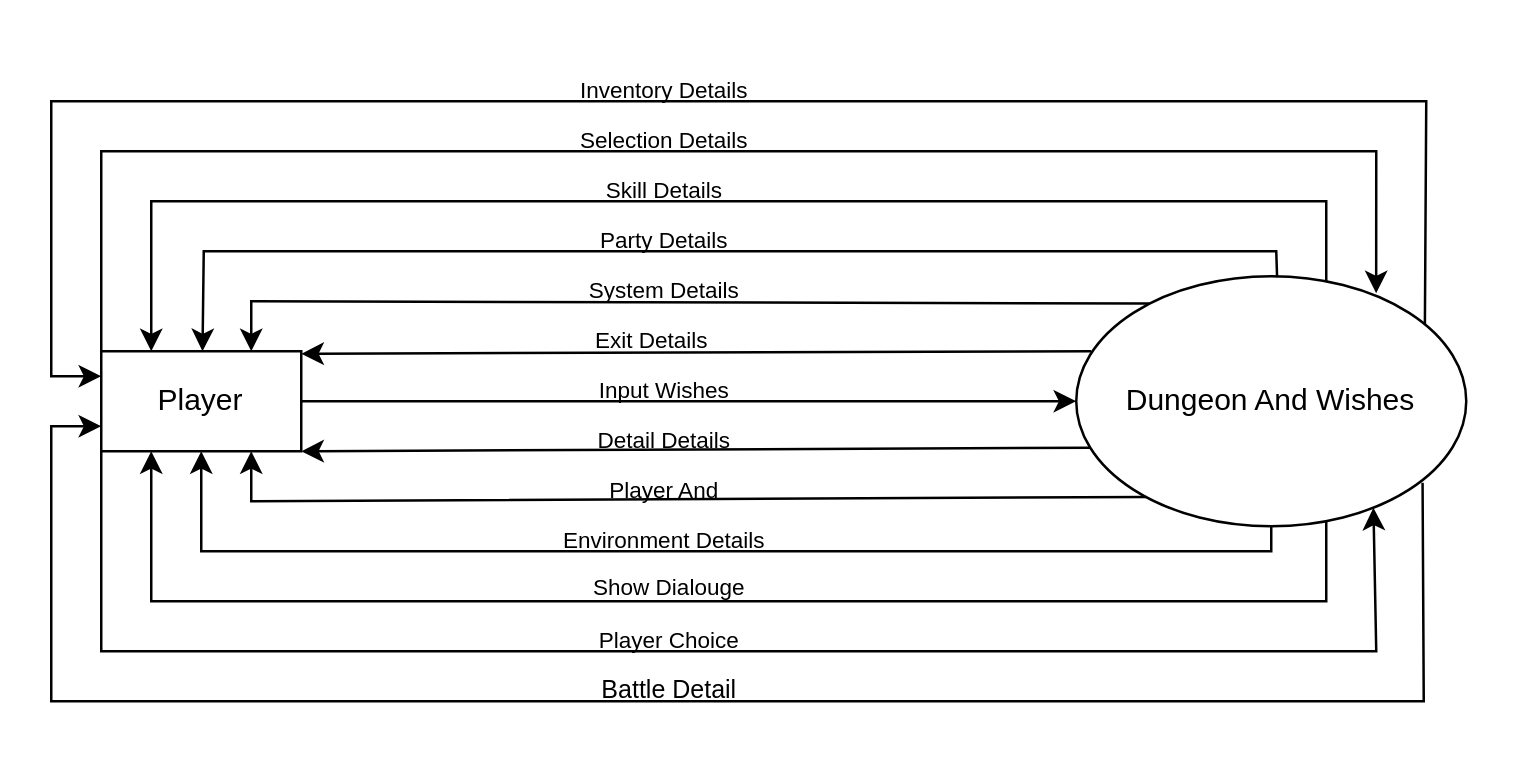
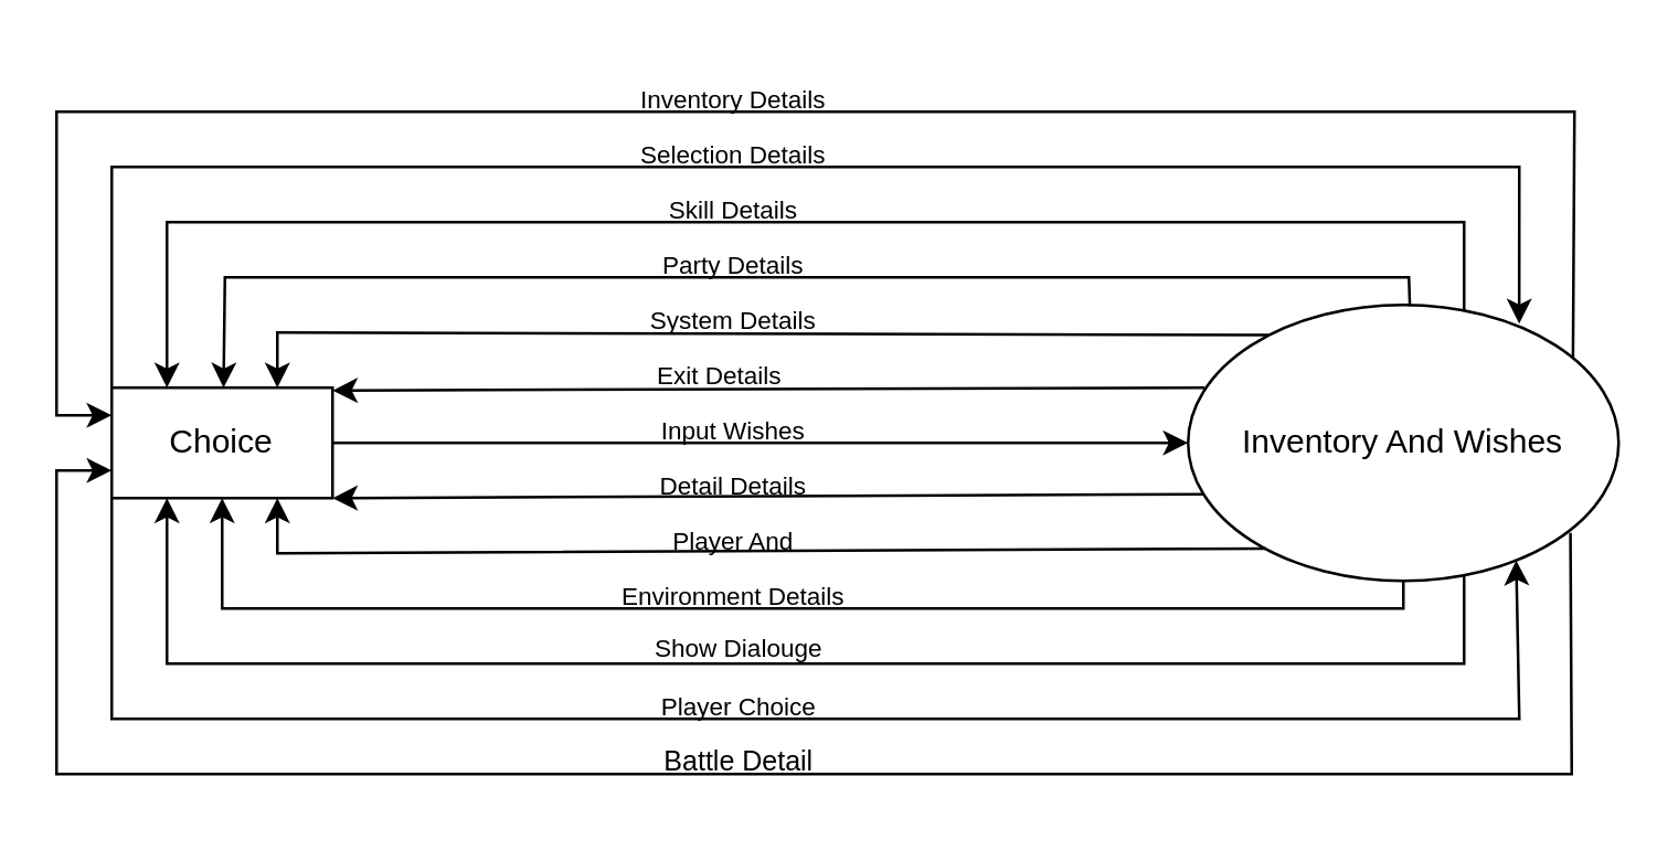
  <mxCell id="0" />
  <mxCell id="1" parent="0" />
- <mxCell id="2" value="Dungeon And Wishes" style="ellipse;whiteSpace=wrap;html=1;" vertex="1" parent="1"><mxGeometry x="430" y="110" width="156" height="100" as="geometry" /></mxCell>
- <mxCell id="3" value="Player" style="rounded=0;whiteSpace=wrap;html=1;" vertex="1" parent="1"><mxGeometry x="40" y="140" width="80" height="40" as="geometry" /></mxCell>
+ <mxCell id="2" value="Inventory And Wishes" style="ellipse;whiteSpace=wrap;html=1;" vertex="1" parent="1"><mxGeometry x="430" y="110" width="156" height="100" as="geometry" /></mxCell>
+ <mxCell id="3" value="Choice" style="rounded=0;whiteSpace=wrap;html=1;" vertex="1" parent="1"><mxGeometry x="40" y="140" width="80" height="40" as="geometry" /></mxCell>
  <mxCell id="4" value="" style="endArrow=classic;html=1;rounded=0;entryX=0;entryY=0.5;entryDx=0;entryDy=0;" edge="1" parent="1" target="2"><mxGeometry width="50" height="50" relative="1" as="geometry"><mxPoint x="120" y="160" as="sourcePoint" /><mxPoint x="170" y="110" as="targetPoint" /></mxGeometry></mxCell>
  <mxCell id="5" value="&lt;font style=&quot;font-size: 9px;&quot;&gt;Input Wishes&lt;/font&gt;" style="text;html=1;align=center;verticalAlign=middle;resizable=0;points=[];autosize=1;strokeColor=none;fillColor=none;" vertex="1" parent="1"><mxGeometry x="230" y="140" width="70" height="30" as="geometry" /></mxCell>
  <mxCell id="6" value="&lt;font style=&quot;font-size: 9px;&quot;&gt;Player And&lt;/font&gt;" style="text;html=1;align=center;verticalAlign=middle;resizable=0;points=[];autosize=1;strokeColor=none;fillColor=none;" vertex="1" parent="1"><mxGeometry x="225" y="180" width="80" height="30" as="geometry" /></mxCell>
  <mxCell id="7" value="&lt;font style=&quot;font-size: 9px;&quot;&gt;Detail Details&lt;/font&gt;" style="text;html=1;align=center;verticalAlign=middle;resizable=0;points=[];autosize=1;strokeColor=none;fillColor=none;" vertex="1" parent="1"><mxGeometry x="225" y="160" width="80" height="30" as="geometry" /></mxCell>
  <mxCell id="8" value="" style="endArrow=classic;html=1;rounded=0;entryX=1;entryY=0.75;entryDx=0;entryDy=0;exitX=0.037;exitY=0.686;exitDx=0;exitDy=0;exitPerimeter=0;" edge="1" parent="1" source="2"><mxGeometry width="50" height="50" relative="1" as="geometry"><mxPoint x="284.5" y="180" as="sourcePoint" /><mxPoint x="120" y="180" as="targetPoint" /></mxGeometry></mxCell>
  <mxCell id="9" value="" style="endArrow=classic;html=1;rounded=0;entryX=0.75;entryY=1;entryDx=0;entryDy=0;exitX=0.18;exitY=0.883;exitDx=0;exitDy=0;exitPerimeter=0;" edge="1" parent="1" source="2" target="3"><mxGeometry width="50" height="50" relative="1" as="geometry"><mxPoint x="460" y="199" as="sourcePoint" /><mxPoint x="107" y="201" as="targetPoint" /><Array as="points"><mxPoint x="100" y="200" /></Array></mxGeometry></mxCell>
  <mxCell id="10" value="&lt;font style=&quot;font-size: 9px;&quot;&gt;Exit Details&lt;/font&gt;" style="text;html=1;align=center;verticalAlign=middle;resizable=0;points=[];autosize=1;strokeColor=none;fillColor=none;rotation=0;" vertex="1" parent="1"><mxGeometry x="225" y="120" width="70" height="30" as="geometry" /></mxCell>
  <mxCell id="11" value="" style="endArrow=classic;html=1;rounded=0;entryX=1;entryY=0.75;entryDx=0;entryDy=0;exitX=0.037;exitY=0.686;exitDx=0;exitDy=0;exitPerimeter=0;" edge="1" parent="1"><mxGeometry width="50" height="50" relative="1" as="geometry"><mxPoint x="436" y="140" as="sourcePoint" /><mxPoint x="120" y="141" as="targetPoint" /></mxGeometry></mxCell>
  <mxCell id="12" value="&lt;font style=&quot;font-size: 9px;&quot;&gt;System Details&lt;/font&gt;" style="text;html=1;align=center;verticalAlign=middle;resizable=0;points=[];autosize=1;strokeColor=none;fillColor=none;rotation=0;" vertex="1" parent="1"><mxGeometry x="225" y="100" width="80" height="30" as="geometry" /></mxCell>
  <mxCell id="13" value="" style="endArrow=classic;html=1;rounded=0;entryX=0.75;entryY=0;entryDx=0;entryDy=0;exitX=0.187;exitY=0.109;exitDx=0;exitDy=0;exitPerimeter=0;" edge="1" parent="1" source="2" target="3"><mxGeometry width="50" height="50" relative="1" as="geometry"><mxPoint x="458" y="118" as="sourcePoint" /><mxPoint x="100" y="100" as="targetPoint" /><Array as="points"><mxPoint x="100" y="120" /></Array></mxGeometry></mxCell>
  <mxCell id="14" value="" style="endArrow=classic;html=1;rounded=0;entryX=0.75;entryY=0;entryDx=0;entryDy=0;exitX=0.515;exitY=0.004;exitDx=0;exitDy=0;exitPerimeter=0;" edge="1" parent="1" source="2"><mxGeometry width="50" height="50" relative="1" as="geometry"><mxPoint x="510" y="100" as="sourcePoint" /><mxPoint x="80.5" y="140" as="targetPoint" /><Array as="points"><mxPoint x="510" y="100" /><mxPoint x="81" y="100" /></Array></mxGeometry></mxCell>
  <mxCell id="15" value="&lt;font style=&quot;font-size: 9px;&quot;&gt;Party Details&lt;/font&gt;" style="text;html=1;align=center;verticalAlign=middle;resizable=0;points=[];autosize=1;strokeColor=none;fillColor=none;rotation=0;" vertex="1" parent="1"><mxGeometry x="230" y="80" width="70" height="30" as="geometry" /></mxCell>
  <mxCell id="16" value="" style="endArrow=classic;html=1;rounded=0;entryX=0.5;entryY=1;entryDx=0;entryDy=0;exitX=0.5;exitY=1;exitDx=0;exitDy=0;" edge="1" parent="1" source="2" target="3"><mxGeometry width="50" height="50" relative="1" as="geometry"><mxPoint x="509.5" y="230" as="sourcePoint" /><mxPoint x="80" y="260" as="targetPoint" /><Array as="points"><mxPoint x="508" y="220" /><mxPoint x="80" y="220" /></Array></mxGeometry></mxCell>
  <mxCell id="17" value="&lt;font style=&quot;font-size: 9px;&quot;&gt;Environment Details&lt;/font&gt;" style="text;html=1;align=center;verticalAlign=middle;resizable=0;points=[];autosize=1;strokeColor=none;fillColor=none;rotation=0;" vertex="1" parent="1"><mxGeometry x="215" y="200" width="100" height="30" as="geometry" /></mxCell>
  <mxCell id="18" value="" style="endArrow=classic;html=1;rounded=0;entryX=0.25;entryY=1;entryDx=0;entryDy=0;exitX=0.641;exitY=0.978;exitDx=0;exitDy=0;exitPerimeter=0;" edge="1" parent="1" source="2" target="3"><mxGeometry width="50" height="50" relative="1" as="geometry"><mxPoint x="518" y="225" as="sourcePoint" /><mxPoint x="90" y="195" as="targetPoint" /><Array as="points"><mxPoint x="530" y="240" /><mxPoint x="60" y="240" /></Array></mxGeometry></mxCell>
  <mxCell id="19" value="&lt;font style=&quot;font-size: 9px;&quot;&gt;Show Dialouge&lt;/font&gt;" style="text;html=1;align=center;verticalAlign=middle;resizable=0;points=[];autosize=1;strokeColor=none;fillColor=none;rotation=0;" vertex="1" parent="1"><mxGeometry x="227" y="219" width="80" height="30" as="geometry" /></mxCell>
  <mxCell id="20" value="" style="endArrow=classic;html=1;rounded=0;entryX=0.75;entryY=0;entryDx=0;entryDy=0;exitX=0.641;exitY=0.023;exitDx=0;exitDy=0;exitPerimeter=0;" edge="1" parent="1" source="2"><mxGeometry width="50" height="50" relative="1" as="geometry"><mxPoint x="530" y="110" as="sourcePoint" /><mxPoint x="60" y="140" as="targetPoint" /><Array as="points"><mxPoint x="530" y="80" /><mxPoint x="60" y="80" /></Array></mxGeometry></mxCell>
  <mxCell id="21" value="&lt;font style=&quot;font-size: 9px;&quot;&gt;Skill Details&lt;/font&gt;" style="text;html=1;align=center;verticalAlign=middle;resizable=0;points=[];autosize=1;strokeColor=none;fillColor=none;rotation=0;" vertex="1" parent="1"><mxGeometry x="230" y="60" width="70" height="30" as="geometry" /></mxCell>
  <mxCell id="22" value="" style="endArrow=classic;html=1;rounded=0;entryX=0.769;entryY=0.068;entryDx=0;entryDy=0;exitX=0;exitY=0;exitDx=0;exitDy=0;entryPerimeter=0;" edge="1" parent="1" source="3" target="2"><mxGeometry width="50" height="50" relative="1" as="geometry"><mxPoint x="90" y="50" as="sourcePoint" /><mxPoint x="400" y="50" as="targetPoint" /><Array as="points"><mxPoint x="40" y="60" /><mxPoint x="550" y="60" /></Array></mxGeometry></mxCell>
  <mxCell id="23" value="&lt;font style=&quot;font-size: 9px;&quot;&gt;Selection Details&lt;/font&gt;" style="text;html=1;align=center;verticalAlign=middle;resizable=0;points=[];autosize=1;strokeColor=none;fillColor=none;rotation=0;" vertex="1" parent="1"><mxGeometry x="220" y="40" width="90" height="30" as="geometry" /></mxCell>
  <mxCell id="24" value="" style="endArrow=classic;html=1;rounded=0;entryX=0.762;entryY=0.926;entryDx=0;entryDy=0;exitX=0;exitY=1;exitDx=0;exitDy=0;entryPerimeter=0;" edge="1" parent="1" source="3" target="2"><mxGeometry width="50" height="50" relative="1" as="geometry"><mxPoint x="40" y="340" as="sourcePoint" /><mxPoint x="547" y="317" as="targetPoint" /><Array as="points"><mxPoint x="40" y="260" /><mxPoint x="550" y="260" /></Array></mxGeometry></mxCell>
  <mxCell id="25" value="&lt;font style=&quot;font-size: 9px;&quot;&gt;Player Choice&lt;/font&gt;" style="text;html=1;align=center;verticalAlign=middle;resizable=0;points=[];autosize=1;strokeColor=none;fillColor=none;rotation=0;" vertex="1" parent="1"><mxGeometry x="227" y="240" width="80" height="30" as="geometry" /></mxCell>
  <mxCell id="26" value="" style="endArrow=classic;html=1;rounded=0;entryX=0;entryY=0.25;entryDx=0;entryDy=0;exitX=0.894;exitY=0.191;exitDx=0;exitDy=0;exitPerimeter=0;" edge="1" parent="1" source="2" target="3"><mxGeometry width="50" height="50" relative="1" as="geometry"><mxPoint x="540" y="72" as="sourcePoint" /><mxPoint x="70" y="100" as="targetPoint" /><Array as="points"><mxPoint x="570" y="40" /><mxPoint x="20" y="40" /><mxPoint x="20" y="150" /></Array></mxGeometry></mxCell>
  <mxCell id="27" value="&lt;font style=&quot;font-size: 9px;&quot;&gt;Inventory Details&lt;/font&gt;" style="text;html=1;align=center;verticalAlign=middle;resizable=0;points=[];autosize=1;strokeColor=none;fillColor=none;rotation=0;" vertex="1" parent="1"><mxGeometry x="220" y="20" width="90" height="30" as="geometry" /></mxCell>
  <mxCell id="28" value="" style="endArrow=classic;html=1;rounded=0;entryX=0;entryY=0.75;entryDx=0;entryDy=0;exitX=0.888;exitY=0.826;exitDx=0;exitDy=0;exitPerimeter=0;" edge="1" parent="1" source="2" target="3"><mxGeometry width="50" height="50" relative="1" as="geometry"><mxPoint x="569" y="382" as="sourcePoint" /><mxPoint x="50" y="410" as="targetPoint" /><Array as="points"><mxPoint x="569" y="280" /><mxPoint x="20" y="280" /><mxPoint x="20" y="170" /></Array></mxGeometry></mxCell>
  <mxCell id="29" value="&lt;font size=&quot;1&quot;&gt;Battle Detail&lt;/font&gt;" style="text;html=1;align=center;verticalAlign=middle;resizable=0;points=[];autosize=1;strokeColor=none;fillColor=none;" vertex="1" parent="1"><mxGeometry x="227" y="260" width="80" height="30" as="geometry" /></mxCell>
